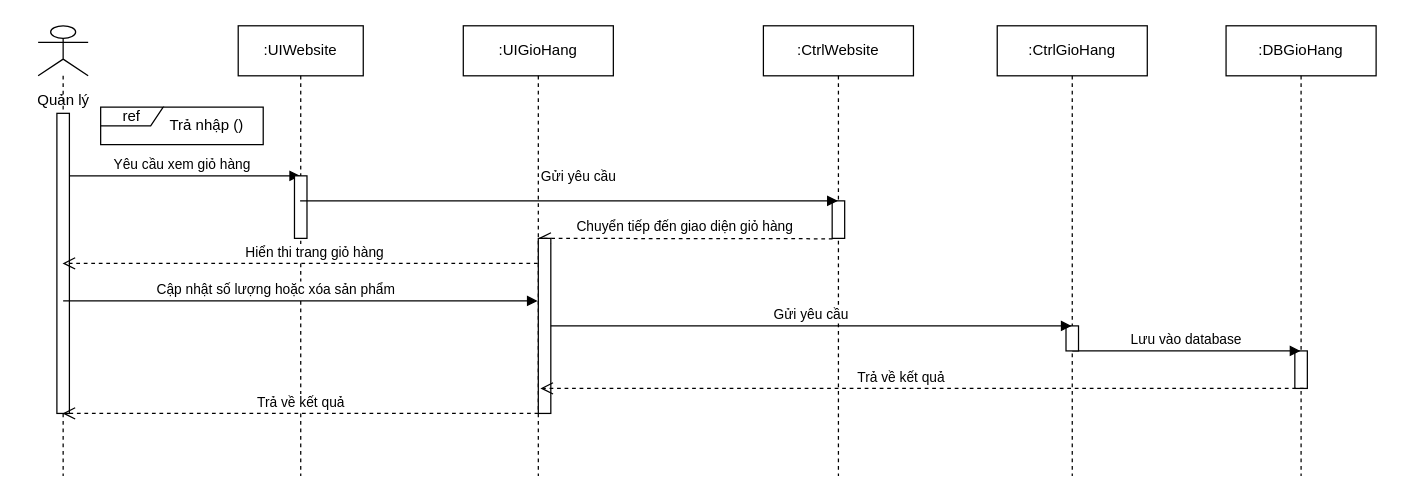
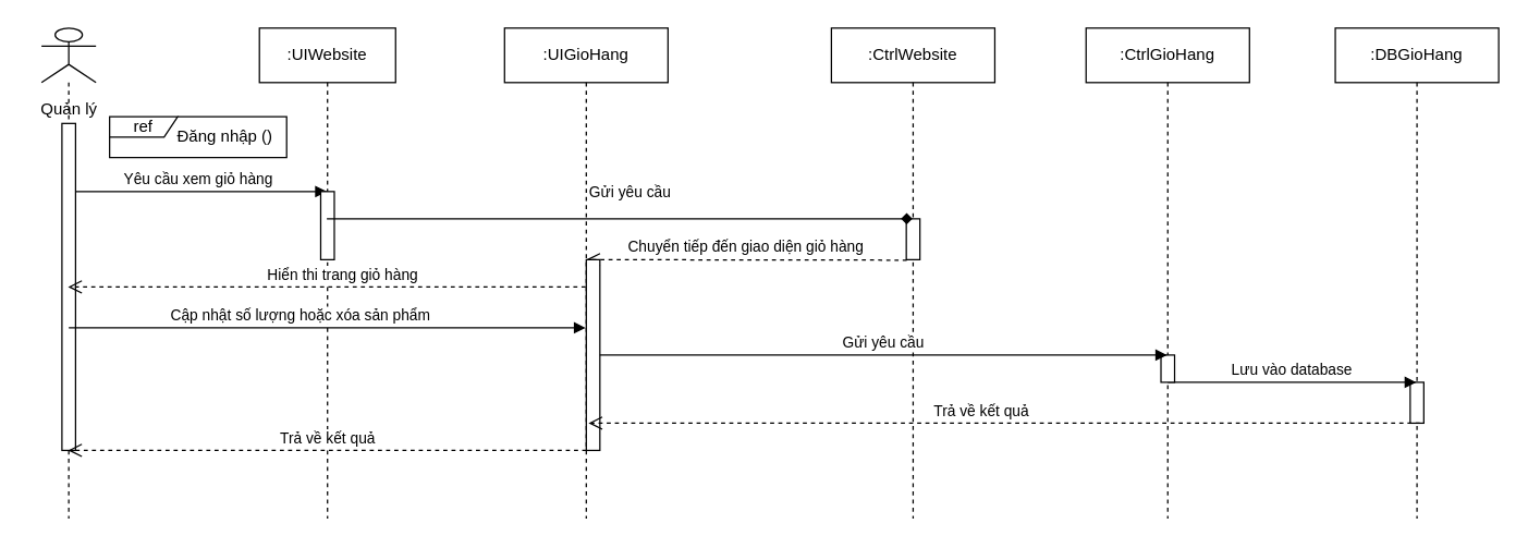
  <mxCell id="0" />
  <mxCell id="1" parent="0" />
  <mxCell id="2" value="" style="shape=umlLifeline;participant=umlActor;perimeter=lifelinePerimeter;whiteSpace=wrap;html=1;container=1;collapsible=0;recursiveResize=0;verticalAlign=top;spacingTop=36;outlineConnect=0;" vertex="1" parent="1"><mxGeometry x="30" y="20" width="40" height="360" as="geometry" /></mxCell>
  <mxCell id="3" value="Quản lý" style="text;html=1;align=center;verticalAlign=middle;resizable=0;points=[];autosize=1;" vertex="1" parent="2"><mxGeometry x="-10" y="50" width="60" height="20" as="geometry" /></mxCell>
  <mxCell id="4" value="Yêu cầu xem giỏ hàng" style="html=1;verticalAlign=bottom;endArrow=block;" edge="1" parent="2" target="6"><mxGeometry width="80" relative="1" as="geometry"><mxPoint x="20" y="120" as="sourcePoint" /><mxPoint x="100" y="120" as="targetPoint" /></mxGeometry></mxCell>
  <mxCell id="5" value="" style="html=1;points=[];perimeter=orthogonalPerimeter;" vertex="1" parent="2"><mxGeometry x="15" y="70" width="10" height="240" as="geometry" /></mxCell>
  <mxCell id="6" value=":UIWebsite" style="shape=umlLifeline;perimeter=lifelinePerimeter;whiteSpace=wrap;html=1;container=1;collapsible=0;recursiveResize=0;outlineConnect=0;" vertex="1" parent="1"><mxGeometry x="190" y="20" width="100" height="360" as="geometry" /></mxCell>
  <mxCell id="7" value="" style="html=1;points=[];perimeter=orthogonalPerimeter;" vertex="1" parent="6"><mxGeometry x="45" y="120" width="10" height="50" as="geometry" /></mxCell>
  <mxCell id="8" value=":UIGioHang" style="shape=umlLifeline;perimeter=lifelinePerimeter;whiteSpace=wrap;html=1;container=1;collapsible=0;recursiveResize=0;outlineConnect=0;" vertex="1" parent="1"><mxGeometry x="370" y="20" width="120" height="360" as="geometry" /></mxCell>
  <mxCell id="9" value="Chuyển tiếp đến giao diện giỏ hàng" style="html=1;verticalAlign=bottom;endArrow=open;dashed=1;endSize=8;exitX=0.033;exitY=1.011;exitDx=0;exitDy=0;exitPerimeter=0;" edge="1" parent="8" source="12"><mxGeometry relative="1" as="geometry"><mxPoint x="260" y="170" as="sourcePoint" /><mxPoint x="60" y="170" as="targetPoint" /><mxPoint as="offset" /></mxGeometry></mxCell>
  <mxCell id="10" value="" style="html=1;points=[];perimeter=orthogonalPerimeter;" vertex="1" parent="8"><mxGeometry x="60" y="170" width="10" height="140" as="geometry" /></mxCell>
  <mxCell id="11" value=":CtrlWebsite" style="shape=umlLifeline;perimeter=lifelinePerimeter;whiteSpace=wrap;html=1;container=1;collapsible=0;recursiveResize=0;outlineConnect=0;" vertex="1" parent="1"><mxGeometry x="610" y="20" width="120" height="360" as="geometry" /></mxCell>
  <mxCell id="12" value="" style="html=1;points=[];perimeter=orthogonalPerimeter;" vertex="1" parent="11"><mxGeometry x="55" y="140" width="10" height="30" as="geometry" /></mxCell>
  <mxCell id="13" value=":DBGioHang" style="shape=umlLifeline;perimeter=lifelinePerimeter;whiteSpace=wrap;html=1;container=1;collapsible=0;recursiveResize=0;outlineConnect=0;" vertex="1" parent="1"><mxGeometry x="980" y="20" width="120" height="360" as="geometry" /></mxCell>
  <mxCell id="14" value="" style="html=1;points=[];perimeter=orthogonalPerimeter;" vertex="1" parent="13"><mxGeometry x="55" y="260" width="10" height="30" as="geometry" /></mxCell>
  <mxCell id="15" value="Hiển thi trang giỏ hàng" style="html=1;verticalAlign=bottom;endArrow=open;dashed=1;endSize=8;" edge="1" parent="1" source="8" target="2"><mxGeometry x="-0.057" relative="1" as="geometry"><mxPoint x="210" y="180" as="sourcePoint" /><mxPoint x="130" y="180" as="targetPoint" /><Array as="points"><mxPoint x="190" y="210" /><mxPoint x="160" y="210" /><mxPoint x="120" y="210" /></Array><mxPoint as="offset" /></mxGeometry></mxCell>
- <mxCell id="16" value="Gửi yêu cầu" style="html=1;verticalAlign=bottom;endArrow=block;" edge="1" parent="1" source="6" target="11"><mxGeometry x="0.034" y="10" width="80" relative="1" as="geometry"><mxPoint x="210" y="180" as="sourcePoint" /><mxPoint x="290" y="180" as="targetPoint" /><Array as="points"><mxPoint x="470" y="160" /></Array><mxPoint as="offset" /></mxGeometry></mxCell>
+ <mxCell id="16" value="Gửi yêu cầu" style="html=1;verticalAlign=bottom;endArrow=diamond;" edge="1" parent="1" source="6" target="11"><mxGeometry x="0.034" y="10" width="80" relative="1" as="geometry"><mxPoint x="210" y="180" as="sourcePoint" /><mxPoint x="290" y="180" as="targetPoint" /><Array as="points"><mxPoint x="470" y="160" /></Array><mxPoint as="offset" /></mxGeometry></mxCell>
  <mxCell id="17" value="ref" style="shape=umlFrame;whiteSpace=wrap;html=1;width=50;height=15;" vertex="1" parent="1"><mxGeometry x="80" y="85" width="130" height="30" as="geometry" /></mxCell>
- <mxCell id="18" value="Trả nhập ()" style="text;html=1;strokeColor=none;fillColor=none;align=center;verticalAlign=middle;whiteSpace=wrap;rounded=0;" vertex="1" parent="1"><mxGeometry x="120" y="90" width="90" height="20" as="geometry" /></mxCell>
+ <mxCell id="18" value="Đăng nhập ()" style="text;html=1;strokeColor=none;fillColor=none;align=center;verticalAlign=middle;whiteSpace=wrap;rounded=0;" vertex="1" parent="1"><mxGeometry x="120" y="90" width="90" height="20" as="geometry" /></mxCell>
  <mxCell id="19" value="Cập nhật số lượng hoặc xóa sản phẩm " style="html=1;verticalAlign=bottom;endArrow=block;" edge="1" parent="1" target="8"><mxGeometry x="0.265" y="-70" width="80" relative="1" as="geometry"><mxPoint x="50" y="240" as="sourcePoint" /><mxPoint x="140" y="260" as="targetPoint" /><Array as="points"><mxPoint x="290" y="240" /></Array><mxPoint x="-70" y="-70" as="offset" /></mxGeometry></mxCell>
  <mxCell id="20" value=":CtrlGioHang" style="shape=umlLifeline;perimeter=lifelinePerimeter;whiteSpace=wrap;html=1;container=1;collapsible=0;recursiveResize=0;outlineConnect=0;" vertex="1" parent="1"><mxGeometry x="797" y="20" width="120" height="360" as="geometry" /></mxCell>
  <mxCell id="21" value="Lưu vào database" style="html=1;verticalAlign=bottom;endArrow=block;" edge="1" parent="20" target="13"><mxGeometry width="80" relative="1" as="geometry"><mxPoint x="60" y="260" as="sourcePoint" /><mxPoint x="140" y="260" as="targetPoint" /></mxGeometry></mxCell>
  <mxCell id="22" value="" style="html=1;points=[];perimeter=orthogonalPerimeter;" vertex="1" parent="20"><mxGeometry x="55" y="240" width="10" height="20" as="geometry" /></mxCell>
  <mxCell id="23" value="Gửi yêu cầu " style="html=1;verticalAlign=bottom;endArrow=block;" edge="1" parent="1" target="20"><mxGeometry width="80" relative="1" as="geometry"><mxPoint x="440" y="260" as="sourcePoint" /><mxPoint x="510" y="260" as="targetPoint" /><Array as="points"><mxPoint x="480" y="260" /></Array></mxGeometry></mxCell>
  <mxCell id="24" value="Trả về kết quả" style="html=1;verticalAlign=bottom;endArrow=open;dashed=1;endSize=8;" edge="1" parent="1"><mxGeometry x="0.055" relative="1" as="geometry"><mxPoint x="1042" y="310" as="sourcePoint" /><mxPoint x="431.667" y="310" as="targetPoint" /><mxPoint as="offset" /></mxGeometry></mxCell>
  <mxCell id="25" value="Trả về kết quả" style="html=1;verticalAlign=bottom;endArrow=open;dashed=1;endSize=8;" edge="1" parent="1" target="2"><mxGeometry relative="1" as="geometry"><mxPoint x="430" y="330" as="sourcePoint" /><mxPoint x="350" y="330" as="targetPoint" /></mxGeometry></mxCell>
